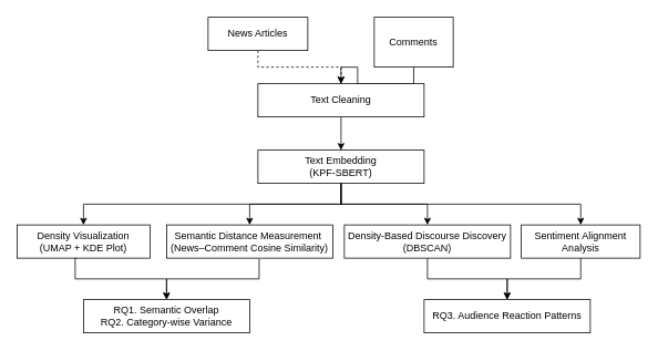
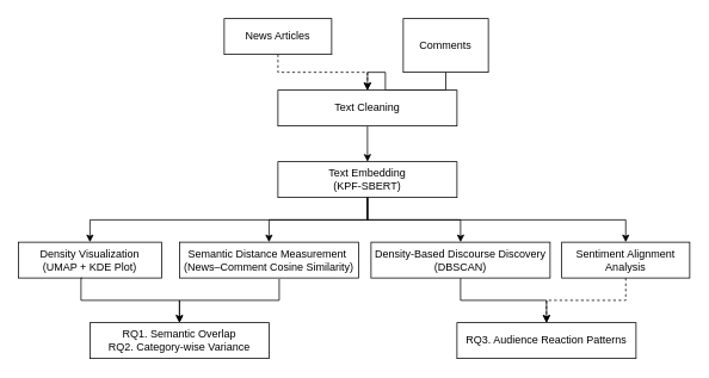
  <mxCell id="0" />
  <mxCell id="1" parent="0" />
  <mxCell id="2" style="edgeStyle=orthogonalEdgeStyle;rounded=0;orthogonalLoop=1;jettySize=auto;html=1;exitX=0.5;exitY=1;exitDx=0;exitDy=0;dashed=1;" parent="1" source="3" target="15" edge="1"><mxGeometry relative="1" as="geometry" /></mxCell>
  <mxCell id="3" value="News Articles" style="rounded=0;whiteSpace=wrap;html=1;" parent="1" vertex="1"><mxGeometry x="250" y="20" width="120" height="40" as="geometry" /></mxCell>
  <mxCell id="4" style="edgeStyle=orthogonalEdgeStyle;rounded=0;orthogonalLoop=1;jettySize=auto;html=1;exitX=0.5;exitY=1;exitDx=0;exitDy=0;entryX=0.5;entryY=0;entryDx=0;entryDy=0;" parent="1" source="5" target="15" edge="1"><mxGeometry relative="1" as="geometry" /></mxCell>
  <mxCell id="5" value="Comments" style="rounded=0;whiteSpace=wrap;html=1;" parent="1" vertex="1"><mxGeometry x="450" y="20" width="95" height="60" as="geometry" /></mxCell>
  <mxCell id="6" style="edgeStyle=orthogonalEdgeStyle;rounded=0;orthogonalLoop=1;jettySize=auto;html=1;exitX=0.5;exitY=1;exitDx=0;exitDy=0;entryX=0.5;entryY=0;entryDx=0;entryDy=0;" parent="1" source="7" target="9" edge="1"><mxGeometry relative="1" as="geometry" /></mxCell>
  <mxCell id="7" value="Text Embedding&lt;div&gt;(&lt;span style=&quot;background-color: transparent; color: light-dark(rgb(0, 0, 0), rgb(255, 255, 255));&quot;&gt;KPF-SBERT)&lt;/span&gt;&lt;/div&gt;" style="rounded=0;whiteSpace=wrap;html=1;" parent="1" vertex="1"><mxGeometry x="310" y="180" width="200" height="40" as="geometry" /></mxCell>
  <mxCell id="8" style="edgeStyle=orthogonalEdgeStyle;rounded=0;orthogonalLoop=1;jettySize=auto;html=1;entryX=0.5;entryY=0;entryDx=0;entryDy=0;exitX=0.5;exitY=1;exitDx=0;exitDy=0;" parent="1" source="18" target="16" edge="1"><mxGeometry relative="1" as="geometry"><mxPoint x="660" y="410" as="sourcePoint" /></mxGeometry></mxCell>
  <mxCell id="9" value="Sentiment Alignment Analysis" style="rounded=0;whiteSpace=wrap;html=1;" parent="1" vertex="1"><mxGeometry x="627" y="270" width="143" height="40" as="geometry" /></mxCell>
  <mxCell id="10" style="edgeStyle=orthogonalEdgeStyle;rounded=0;orthogonalLoop=1;jettySize=auto;html=1;entryX=0.5;entryY=0;entryDx=0;entryDy=0;exitX=0.5;exitY=1;exitDx=0;exitDy=0;" parent="1" target="12" edge="1" source="7"><mxGeometry relative="1" as="geometry"><mxPoint x="280" y="231" as="sourcePoint" /></mxGeometry></mxCell>
  <mxCell id="11" style="edgeStyle=orthogonalEdgeStyle;rounded=0;orthogonalLoop=1;jettySize=auto;html=1;exitX=0.5;exitY=1;exitDx=0;exitDy=0;entryX=0.5;entryY=0;entryDx=0;entryDy=0;" parent="1" source="7" target="18" edge="1"><mxGeometry relative="1" as="geometry" /></mxCell>
  <mxCell id="12" value="&lt;p data-pm-slice=&quot;0 0 []&quot;&gt;Density Visualization&lt;br&gt;(UMAP + KDE Plot)&lt;/p&gt;" style="rounded=0;whiteSpace=wrap;html=1;" parent="1" vertex="1"><mxGeometry x="20" y="270" width="160" height="40" as="geometry" /></mxCell>
  <mxCell id="13" value="&lt;p data-pm-slice=&quot;0 0 []&quot;&gt;RQ1. Semantic Overlap&lt;br&gt;RQ2.&amp;nbsp;Category-wise Variance&lt;/p&gt;" style="rounded=0;whiteSpace=wrap;html=1;" parent="1" vertex="1"><mxGeometry x="100" y="360" width="200" height="40" as="geometry" /></mxCell>
  <mxCell id="14" style="edgeStyle=orthogonalEdgeStyle;rounded=0;orthogonalLoop=1;jettySize=auto;html=1;exitX=0.5;exitY=1;exitDx=0;exitDy=0;entryX=0.5;entryY=0;entryDx=0;entryDy=0;" parent="1" source="15" target="7" edge="1"><mxGeometry relative="1" as="geometry" /></mxCell>
  <mxCell id="15" value="Text Cleaning" style="rounded=0;whiteSpace=wrap;html=1;" parent="1" vertex="1"><mxGeometry x="310" y="100" width="200" height="40" as="geometry" /></mxCell>
  <mxCell id="16" value="&lt;p data-pm-slice=&quot;0 0 []&quot;&gt;RQ3. Audience Reaction Patterns&lt;/p&gt;" style="rounded=0;whiteSpace=wrap;html=1;" parent="1" vertex="1"><mxGeometry x="510" y="360" width="200" height="40" as="geometry" /></mxCell>
  <mxCell id="17" style="edgeStyle=orthogonalEdgeStyle;rounded=0;orthogonalLoop=1;jettySize=auto;html=1;entryX=0.5;entryY=0;entryDx=0;entryDy=0;exitX=0.445;exitY=0.999;exitDx=0;exitDy=0;exitPerimeter=0;" parent="1" source="12" target="13" edge="1"><mxGeometry relative="1" as="geometry"><mxPoint x="170" y="390" as="sourcePoint" /><Array as="points"><mxPoint x="90" y="335" /><mxPoint x="200" y="335" /></Array></mxGeometry></mxCell>
  <mxCell id="18" value="&lt;p data-pm-slice=&quot;0 0 []&quot;&gt;Density-Based Discourse Discovery&lt;br&gt;(DBSCAN)&lt;/p&gt;" style="rounded=0;whiteSpace=wrap;html=1;" parent="1" vertex="1"><mxGeometry x="414" y="270" width="200" height="40" as="geometry" /></mxCell>
  <mxCell id="19" value="" style="edgeStyle=orthogonalEdgeStyle;rounded=0;orthogonalLoop=1;jettySize=auto;html=1;exitX=0.5;exitY=1;exitDx=0;exitDy=0;" edge="1" parent="1" source="7" target="20"><mxGeometry relative="1" as="geometry" /></mxCell>
  <mxCell id="20" value="&lt;p data-pm-slice=&quot;0 0 []&quot;&gt;Semantic Distance Measurement&amp;nbsp;&lt;br&gt;&lt;span style=&quot;background-color: transparent; color: light-dark(rgb(0, 0, 0), rgb(255, 255, 255));&quot;&gt;(News–Comment Cosine Similarity)&lt;/span&gt;&lt;/p&gt;" style="rounded=0;whiteSpace=wrap;html=1;" vertex="1" parent="1"><mxGeometry x="200" y="270" width="200" height="40" as="geometry" /></mxCell>
  <mxCell id="21" style="edgeStyle=orthogonalEdgeStyle;rounded=0;orthogonalLoop=1;jettySize=auto;html=1;entryX=0.5;entryY=0;entryDx=0;entryDy=0;exitX=0.557;exitY=1.028;exitDx=0;exitDy=0;exitPerimeter=0;" edge="1" parent="1" source="20" target="13"><mxGeometry relative="1" as="geometry"><mxPoint x="260" y="400" as="sourcePoint" /><mxPoint x="441" y="520" as="targetPoint" /><Array as="points"><mxPoint x="311" y="335" /><mxPoint x="200" y="335" /></Array></mxGeometry></mxCell>
- <mxCell id="22" style="edgeStyle=orthogonalEdgeStyle;rounded=0;orthogonalLoop=1;jettySize=auto;html=1;entryX=0.5;entryY=0;entryDx=0;entryDy=0;exitX=0.5;exitY=1;exitDx=0;exitDy=0;" edge="1" parent="1" source="9" target="16"><mxGeometry relative="1" as="geometry"><mxPoint x="520" y="390" as="sourcePoint" /><mxPoint x="560" y="490" as="targetPoint" /></mxGeometry></mxCell>
+ <mxCell id="22" style="edgeStyle=orthogonalEdgeStyle;rounded=0;orthogonalLoop=1;jettySize=auto;html=1;entryX=0.5;entryY=0;entryDx=0;entryDy=0;exitX=0.5;exitY=1;exitDx=0;exitDy=0;dashed=1;" edge="1" parent="1" source="9" target="16"><mxGeometry relative="1" as="geometry"><mxPoint x="520" y="390" as="sourcePoint" /><mxPoint x="560" y="490" as="targetPoint" /></mxGeometry></mxCell>
